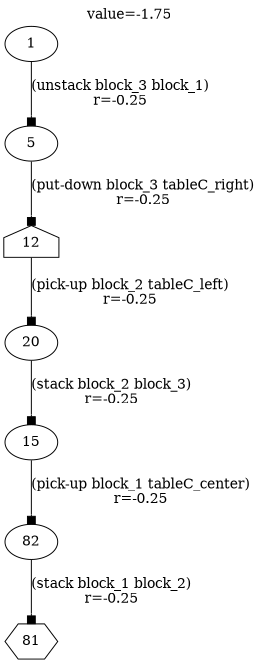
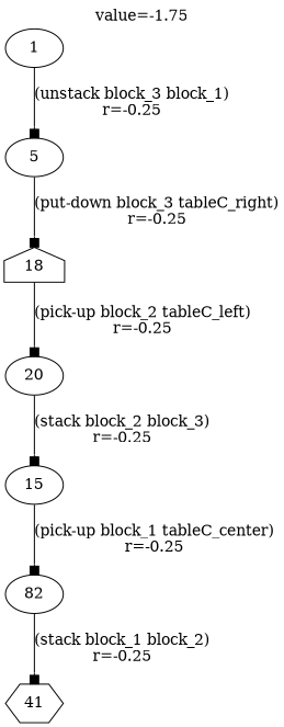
  digraph {
    label="value=-1.75"
    labelloc=top
    node [shape=ellipse]
    edge [arrowhead=box]
    1
    5
-   12 [shape=house]
+   12 [shape=house label=18]
    20
    n5 [label=15]
    n6 [label=82]
-   81 [shape=hexagon]
+   81 [shape=hexagon label=41]
    1 -> 5 [label="(unstack block_3 block_1)\nr=-0.25"]
    5 -> 12 [label="(put-down block_3 tableC_right)\nr=-0.25"]
    12 -> 20 [label="(pick-up block_2 tableC_left)\nr=-0.25"]
    20 -> n5 [label="(stack block_2 block_3)\nr=-0.25"]
    n5 -> n6 [label="(pick-up block_1 tableC_center)\nr=-0.25"]
    n6 -> 81 [label="(stack block_1 block_2)\nr=-0.25"]
  }
